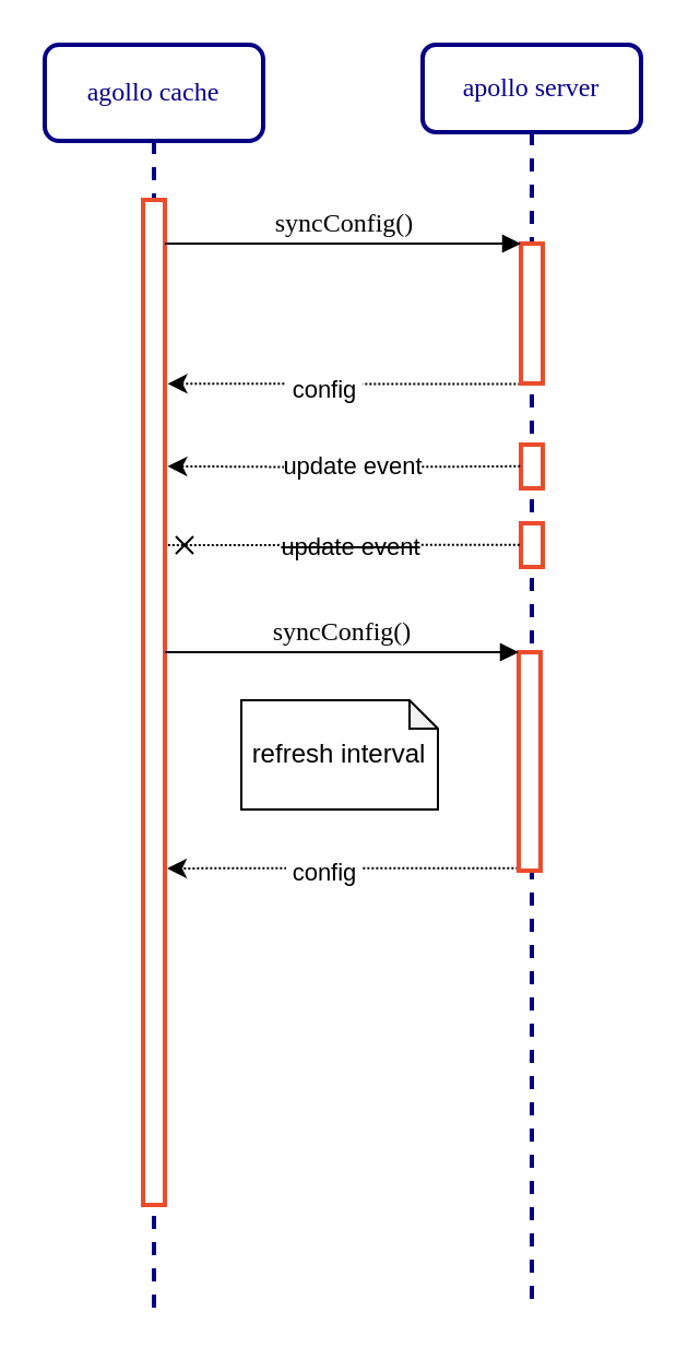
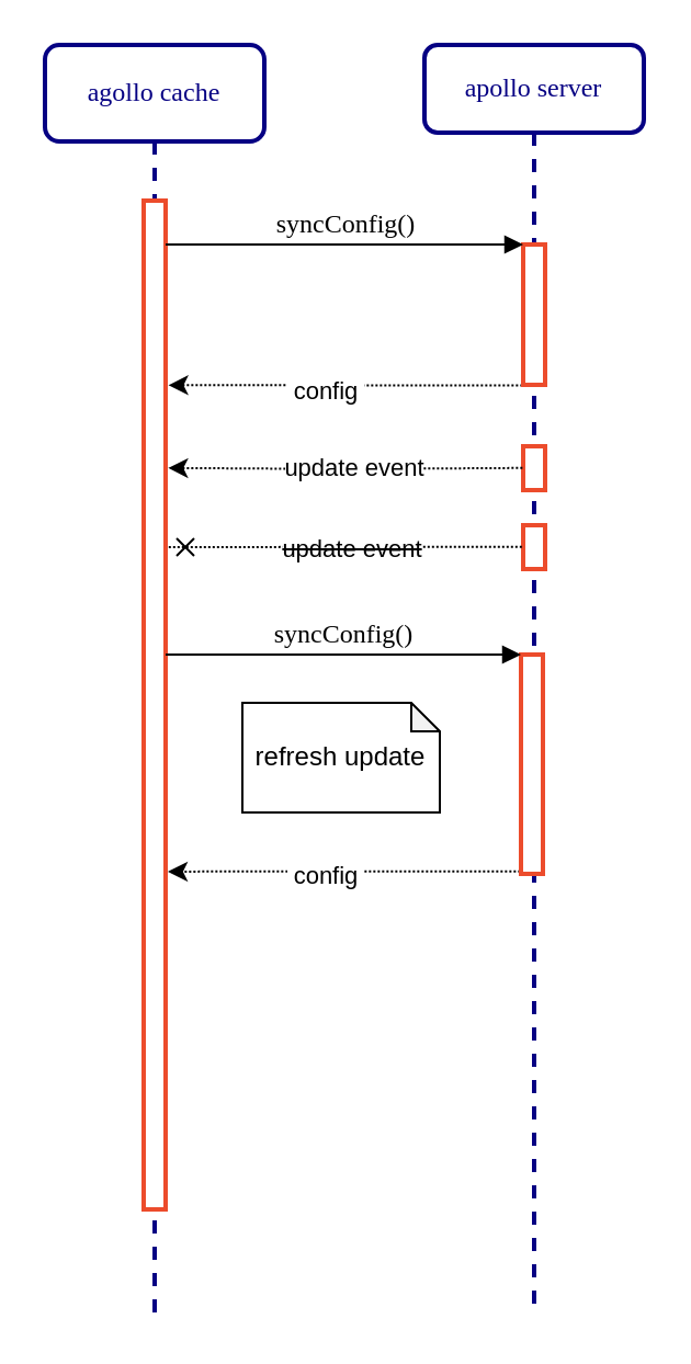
  <mxCell id="0" />
  <mxCell id="1" parent="0" />
  <mxCell id="2" value="agollo cache" style="shape=umlLifeline;perimeter=lifelinePerimeter;whiteSpace=wrap;html=1;container=1;collapsible=0;recursiveResize=0;outlineConnect=0;rounded=1;shadow=0;comic=0;labelBackgroundColor=none;strokeWidth=2;fontFamily=Verdana;fontSize=12;align=center;strokeColor=#060083;fontColor=#060083;size=44;" parent="1" vertex="1"><mxGeometry x="20" y="20" width="100" height="580" as="geometry" /></mxCell>
  <mxCell id="3" value="" style="html=1;points=[];perimeter=orthogonalPerimeter;rounded=0;shadow=0;comic=0;labelBackgroundColor=none;strokeWidth=2;fontFamily=Verdana;fontSize=12;align=center;strokeColor=#EC4C2C;" parent="2" vertex="1"><mxGeometry x="45" y="71" width="10" height="460" as="geometry" /></mxCell>
  <mxCell id="4" value="apollo server" style="shape=umlLifeline;perimeter=lifelinePerimeter;whiteSpace=wrap;html=1;container=1;collapsible=0;recursiveResize=0;outlineConnect=0;rounded=1;shadow=0;comic=0;labelBackgroundColor=none;strokeWidth=2;fontFamily=Verdana;fontSize=12;align=center;strokeColor=#060083;fontColor=#060083;" parent="1" vertex="1"><mxGeometry x="193" y="20" width="100" height="580" as="geometry" /></mxCell>
  <mxCell id="5" value="" style="html=1;points=[];perimeter=orthogonalPerimeter;rounded=0;shadow=0;comic=0;labelBackgroundColor=none;strokeWidth=2;fontFamily=Verdana;fontSize=12;align=center;strokeColor=#EC4C2C;" parent="4" vertex="1"><mxGeometry x="45" y="183" width="10" height="20" as="geometry" /></mxCell>
  <mxCell id="6" style="edgeStyle=orthogonalEdgeStyle;rounded=0;orthogonalLoop=1;jettySize=auto;html=1;exitX=-0.033;exitY=0.989;exitDx=0;exitDy=0;exitPerimeter=0;dashed=1;dashPattern=1 1;entryX=1.117;entryY=0.265;entryDx=0;entryDy=0;entryPerimeter=0;" parent="4" edge="1" target="3"><mxGeometry relative="1" as="geometry"><mxPoint x="-84" y="193.0" as="targetPoint" /><Array as="points" /><mxPoint x="44.67" y="192.9" as="sourcePoint" /></mxGeometry></mxCell>
  <mxCell id="7" value="update event" style="edgeLabel;html=1;align=center;verticalAlign=middle;resizable=0;points=[];" parent="6" vertex="1" connectable="0"><mxGeometry x="0.113" y="2" relative="1" as="geometry"><mxPoint x="12" y="-2" as="offset" /></mxGeometry></mxCell>
  <mxCell id="8" style="edgeStyle=orthogonalEdgeStyle;rounded=0;orthogonalLoop=1;jettySize=auto;html=1;exitX=-0.033;exitY=0.989;exitDx=0;exitDy=0;exitPerimeter=0;dashed=1;dashPattern=1 1;entryX=1.126;entryY=0.183;entryDx=0;entryDy=0;entryPerimeter=0;" parent="1" source="10" target="3" edge="1"><mxGeometry relative="1" as="geometry"><mxPoint x="76" y="210" as="targetPoint" /><Array as="points"><mxPoint x="76" y="174" /></Array></mxGeometry></mxCell>
  <mxCell id="9" value="&amp;nbsp;config&amp;nbsp;" style="edgeLabel;html=1;align=center;verticalAlign=middle;resizable=0;points=[];" parent="8" vertex="1" connectable="0"><mxGeometry x="0.113" y="2" relative="1" as="geometry"><mxPoint as="offset" /></mxGeometry></mxCell>
  <mxCell id="10" value="" style="html=1;points=[];perimeter=orthogonalPerimeter;rounded=0;shadow=0;comic=0;labelBackgroundColor=none;strokeWidth=2;fontFamily=Verdana;fontSize=12;align=center;strokeColor=#EC4C2C;" parent="1" vertex="1"><mxGeometry x="238" y="111" width="10" height="64" as="geometry" /></mxCell>
  <mxCell id="11" value="syncConfig()" style="html=1;verticalAlign=bottom;endArrow=block;labelBackgroundColor=none;fontFamily=Verdana;fontSize=12;edgeStyle=elbowEdgeStyle;elbow=vertical;" parent="1" source="3" target="10" edge="1"><mxGeometry relative="1" as="geometry"><mxPoint x="130" y="111" as="sourcePoint" /><Array as="points"><mxPoint x="80" y="111" /></Array></mxGeometry></mxCell>
  <mxCell id="12" style="edgeStyle=orthogonalEdgeStyle;rounded=0;orthogonalLoop=1;jettySize=auto;html=1;exitX=-0.033;exitY=0.989;exitDx=0;exitDy=0;exitPerimeter=0;dashed=1;dashPattern=1 1;" parent="1" source="14" edge="1"><mxGeometry relative="1" as="geometry"><mxPoint x="76" y="397" as="targetPoint" /><Array as="points"><mxPoint x="100" y="397" /><mxPoint x="100" y="397" /></Array></mxGeometry></mxCell>
  <mxCell id="13" value="&amp;nbsp;config&amp;nbsp;" style="edgeLabel;html=1;align=center;verticalAlign=middle;resizable=0;points=[];" parent="12" vertex="1" connectable="0"><mxGeometry x="0.113" y="2" relative="1" as="geometry"><mxPoint as="offset" /></mxGeometry></mxCell>
  <mxCell id="14" value="" style="html=1;points=[];perimeter=orthogonalPerimeter;rounded=0;shadow=0;comic=0;labelBackgroundColor=none;strokeWidth=2;fontFamily=Verdana;fontSize=12;align=center;strokeColor=#EC4C2C;" parent="1" vertex="1"><mxGeometry x="237" y="298" width="10" height="100" as="geometry" /></mxCell>
  <mxCell id="15" value="syncConfig()" style="html=1;verticalAlign=bottom;endArrow=block;labelBackgroundColor=none;fontFamily=Verdana;fontSize=12;edgeStyle=elbowEdgeStyle;elbow=vertical;" parent="1" target="14" edge="1"><mxGeometry relative="1" as="geometry"><mxPoint x="75" y="298" as="sourcePoint" /><Array as="points"><mxPoint x="80" y="298" /></Array></mxGeometry></mxCell>
- <mxCell id="16" value="refresh interval" style="shape=note;whiteSpace=wrap;html=1;backgroundOutline=1;darkOpacity=0.05;size=13;" parent="1" vertex="1"><mxGeometry x="110" y="320" width="90" height="50" as="geometry" /></mxCell>
+ <mxCell id="16" value="refresh update" style="shape=note;whiteSpace=wrap;html=1;backgroundOutline=1;darkOpacity=0.05;size=13;" parent="1" vertex="1"><mxGeometry x="110" y="320" width="90" height="50" as="geometry" /></mxCell>
  <mxCell id="17" value="" style="html=1;points=[];perimeter=orthogonalPerimeter;rounded=0;shadow=0;comic=0;labelBackgroundColor=none;strokeWidth=2;fontFamily=Verdana;fontSize=12;align=center;strokeColor=#EC4C2C;" parent="1" vertex="1"><mxGeometry x="238" y="239" width="10" height="20" as="geometry" /></mxCell>
  <mxCell id="18" style="edgeStyle=orthogonalEdgeStyle;rounded=0;orthogonalLoop=1;jettySize=auto;html=1;exitX=-0.059;exitY=0.493;exitDx=0;exitDy=0;exitPerimeter=0;dashed=1;dashPattern=1 1;endArrow=cross;endFill=0;" parent="1" edge="1" source="17"><mxGeometry relative="1" as="geometry"><mxPoint x="76" y="249" as="targetPoint" /><Array as="points" /><mxPoint x="204.67" y="248.9" as="sourcePoint" /></mxGeometry></mxCell>
  <mxCell id="19" value="&lt;strike&gt;update event&lt;/strike&gt;" style="edgeLabel;html=1;align=center;verticalAlign=middle;resizable=0;points=[];" parent="18" vertex="1" connectable="0"><mxGeometry x="0.113" y="2" relative="1" as="geometry"><mxPoint x="12" y="-2" as="offset" /></mxGeometry></mxCell>
